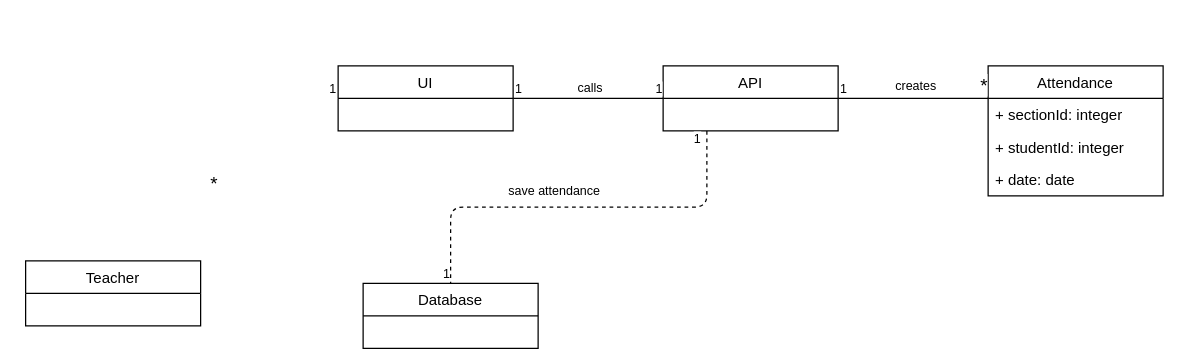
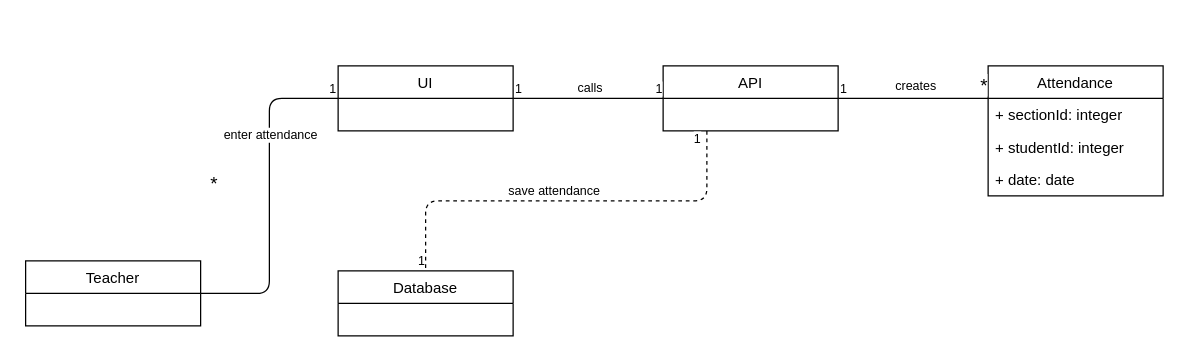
  <mxCell id="0" />
  <mxCell id="1" parent="0" />
  <mxCell id="2" value="Teacher" style="swimlane;fontStyle=0;childLayout=stackLayout;horizontal=1;startSize=26;fillColor=none;horizontalStack=0;resizeParent=1;resizeParentMax=0;resizeLast=0;collapsible=1;marginBottom=0;" parent="1" vertex="1"><mxGeometry x="20" y="208" width="140" height="52" as="geometry"><mxRectangle x="120" y="80" width="90" height="26" as="alternateBounds" /></mxGeometry></mxCell>
- <mxCell id="3" value="Database" style="swimlane;fontStyle=0;childLayout=stackLayout;horizontal=1;startSize=26;fillColor=none;horizontalStack=0;resizeParent=1;resizeParentMax=0;resizeLast=0;collapsible=1;marginBottom=0;" parent="1" vertex="1"><mxGeometry x="290" y="226" width="140" height="52" as="geometry" /></mxCell>
+ <mxCell id="3" value="Database" style="swimlane;fontStyle=0;childLayout=stackLayout;horizontal=1;startSize=26;fillColor=none;horizontalStack=0;resizeParent=1;resizeParentMax=0;resizeLast=0;collapsible=1;marginBottom=0;" parent="1" vertex="1"><mxGeometry x="270" y="216" width="140" height="52" as="geometry" /></mxCell>
  <mxCell id="4" value="UI" style="swimlane;fontStyle=0;childLayout=stackLayout;horizontal=1;startSize=26;fillColor=none;horizontalStack=0;resizeParent=1;resizeParentMax=0;resizeLast=0;collapsible=1;marginBottom=0;" parent="1" vertex="1"><mxGeometry x="270" y="52" width="140" height="52" as="geometry" /></mxCell>
  <mxCell id="5" value="API" style="swimlane;fontStyle=0;childLayout=stackLayout;horizontal=1;startSize=26;fillColor=none;horizontalStack=0;resizeParent=1;resizeParentMax=0;resizeLast=0;collapsible=1;marginBottom=0;" parent="1" vertex="1"><mxGeometry x="530" y="52" width="140" height="52" as="geometry" /></mxCell>
+ <mxCell id="6" value="" style="endArrow=none;html=1;edgeStyle=orthogonalEdgeStyle;entryX=0;entryY=0.5;entryDx=0;entryDy=0;exitX=1;exitY=0.5;exitDx=0;exitDy=0;" parent="1" source="2" target="4" edge="1"><mxGeometry relative="1" as="geometry"><mxPoint x="160" y="147" as="sourcePoint" /><mxPoint x="240" y="106" as="targetPoint" /></mxGeometry></mxCell>
+ <mxCell id="7" value="enter attendance" style="resizable=0;html=1;align=right;verticalAlign=bottom;labelBackgroundColor=#ffffff;fontSize=10;" parent="6" connectable="0" vertex="1"><mxGeometry x="1" relative="1" as="geometry"><mxPoint x="-16" y="37" as="offset" /></mxGeometry></mxCell>
  <mxCell id="8" value="1" style="resizable=0;html=1;align=right;verticalAlign=bottom;labelBackgroundColor=#ffffff;fontSize=10;" parent="1" connectable="0" vertex="1"><mxGeometry x="299" y="20" as="geometry"><mxPoint x="-30" y="58" as="offset" /></mxGeometry></mxCell>
  <mxCell id="9" value="&lt;font style=&quot;font-size: 15px&quot;&gt;*&lt;/font&gt;" style="resizable=0;html=1;align=right;verticalAlign=bottom;labelBackgroundColor=#ffffff;fontSize=10;" parent="1" connectable="0" vertex="1"><mxGeometry x="184" y="101" as="geometry"><mxPoint x="-10" y="56" as="offset" /></mxGeometry></mxCell>
  <mxCell id="10" value="" style="endArrow=none;html=1;edgeStyle=orthogonalEdgeStyle;" parent="1" edge="1"><mxGeometry relative="1" as="geometry"><mxPoint x="410" y="78" as="sourcePoint" /><mxPoint x="530" y="78" as="targetPoint" /></mxGeometry></mxCell>
  <mxCell id="11" value="1" style="resizable=0;html=1;align=left;verticalAlign=bottom;labelBackgroundColor=#ffffff;fontSize=10;" parent="10" connectable="0" vertex="1"><mxGeometry x="-1" relative="1" as="geometry" /></mxCell>
  <mxCell id="12" value="1" style="resizable=0;html=1;align=right;verticalAlign=bottom;labelBackgroundColor=#ffffff;fontSize=10;" parent="10" connectable="0" vertex="1"><mxGeometry x="1" relative="1" as="geometry" /></mxCell>
  <mxCell id="13" value="calls" style="resizable=0;html=1;align=right;verticalAlign=bottom;labelBackgroundColor=#ffffff;fontSize=10;" parent="1" connectable="0" vertex="1"><mxGeometry x="492" y="21" as="geometry"><mxPoint x="-10" y="56" as="offset" /></mxGeometry></mxCell>
  <mxCell id="14" value="" style="endArrow=none;html=1;edgeStyle=orthogonalEdgeStyle;exitX=0.25;exitY=1;exitDx=0;exitDy=0;dashed=1;" parent="1" source="5" target="3" edge="1"><mxGeometry relative="1" as="geometry"><mxPoint x="580" y="146" as="sourcePoint" /><mxPoint x="700" y="146" as="targetPoint" /></mxGeometry></mxCell>
  <mxCell id="15" value="1" style="resizable=0;html=1;align=left;verticalAlign=bottom;labelBackgroundColor=#ffffff;fontSize=10;" parent="14" connectable="0" vertex="1"><mxGeometry x="-1" relative="1" as="geometry"><mxPoint x="-12" y="14" as="offset" /></mxGeometry></mxCell>
  <mxCell id="16" value="1" style="resizable=0;html=1;align=right;verticalAlign=bottom;labelBackgroundColor=#ffffff;fontSize=10;" parent="14" connectable="0" vertex="1"><mxGeometry x="1" relative="1" as="geometry" /></mxCell>
  <mxCell id="17" value="save attendance" style="resizable=0;html=1;align=right;verticalAlign=bottom;labelBackgroundColor=#ffffff;fontSize=10;" parent="1" connectable="0" vertex="1"><mxGeometry x="490" y="104" as="geometry"><mxPoint x="-10" y="56" as="offset" /></mxGeometry></mxCell>
  <mxCell id="18" value="Attendance" style="swimlane;fontStyle=0;childLayout=stackLayout;horizontal=1;startSize=26;fillColor=none;horizontalStack=0;resizeParent=1;resizeParentMax=0;resizeLast=0;collapsible=1;marginBottom=0;" parent="1" vertex="1"><mxGeometry x="790" y="52" width="140" height="104" as="geometry" /></mxCell>
  <mxCell id="19" value="+ sectionId: integer" style="text;strokeColor=none;fillColor=none;align=left;verticalAlign=top;spacingLeft=4;spacingRight=4;overflow=hidden;rotatable=0;points=[[0,0.5],[1,0.5]];portConstraint=eastwest;" parent="18" vertex="1"><mxGeometry y="26" width="140" height="26" as="geometry" /></mxCell>
  <mxCell id="20" value="+ studentId: integer" style="text;strokeColor=none;fillColor=none;align=left;verticalAlign=top;spacingLeft=4;spacingRight=4;overflow=hidden;rotatable=0;points=[[0,0.5],[1,0.5]];portConstraint=eastwest;" parent="18" vertex="1"><mxGeometry y="52" width="140" height="26" as="geometry" /></mxCell>
  <mxCell id="21" value="+ date: date" style="text;strokeColor=none;fillColor=none;align=left;verticalAlign=top;spacingLeft=4;spacingRight=4;overflow=hidden;rotatable=0;points=[[0,0.5],[1,0.5]];portConstraint=eastwest;" parent="18" vertex="1"><mxGeometry y="78" width="140" height="26" as="geometry" /></mxCell>
  <mxCell id="22" value="creates" style="resizable=0;html=1;align=right;verticalAlign=bottom;labelBackgroundColor=#ffffff;fontSize=10;" parent="1" connectable="0" vertex="1"><mxGeometry x="759" y="20" as="geometry"><mxPoint x="-10" y="56" as="offset" /></mxGeometry></mxCell>
  <mxCell id="23" value="" style="endArrow=none;html=1;edgeStyle=orthogonalEdgeStyle;" parent="1" edge="1"><mxGeometry relative="1" as="geometry"><mxPoint x="670" y="78" as="sourcePoint" /><mxPoint x="790" y="78" as="targetPoint" /></mxGeometry></mxCell>
  <mxCell id="24" value="1" style="resizable=0;html=1;align=left;verticalAlign=bottom;labelBackgroundColor=#ffffff;fontSize=10;" parent="23" connectable="0" vertex="1"><mxGeometry x="-1" relative="1" as="geometry" /></mxCell>
  <mxCell id="25" value="&lt;font style=&quot;font-size: 15px&quot;&gt;*&lt;/font&gt;" style="resizable=0;html=1;align=right;verticalAlign=bottom;labelBackgroundColor=#ffffff;fontSize=10;" parent="23" connectable="0" vertex="1"><mxGeometry x="1" relative="1" as="geometry" /></mxCell>
